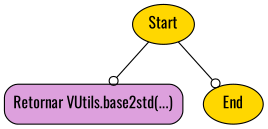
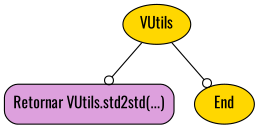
  digraph {
    fontname=Oswald
    rankdir=TB
    node [fillcolor=gold fontname=Oswald shape=ellipse style="rounded,filled"]
    edge [arrowhead=odot fontname=Oswald]
-   n1 [fillcolor=plum label="Retornar VUtils.base2std(...)" shape=box]
-   Start
+   n1 [fillcolor=plum label="Retornar VUtils.std2std(...)" shape=box]
+   Start [label=VUtils]
    End
    Start -> n1
    Start -> End
  }
